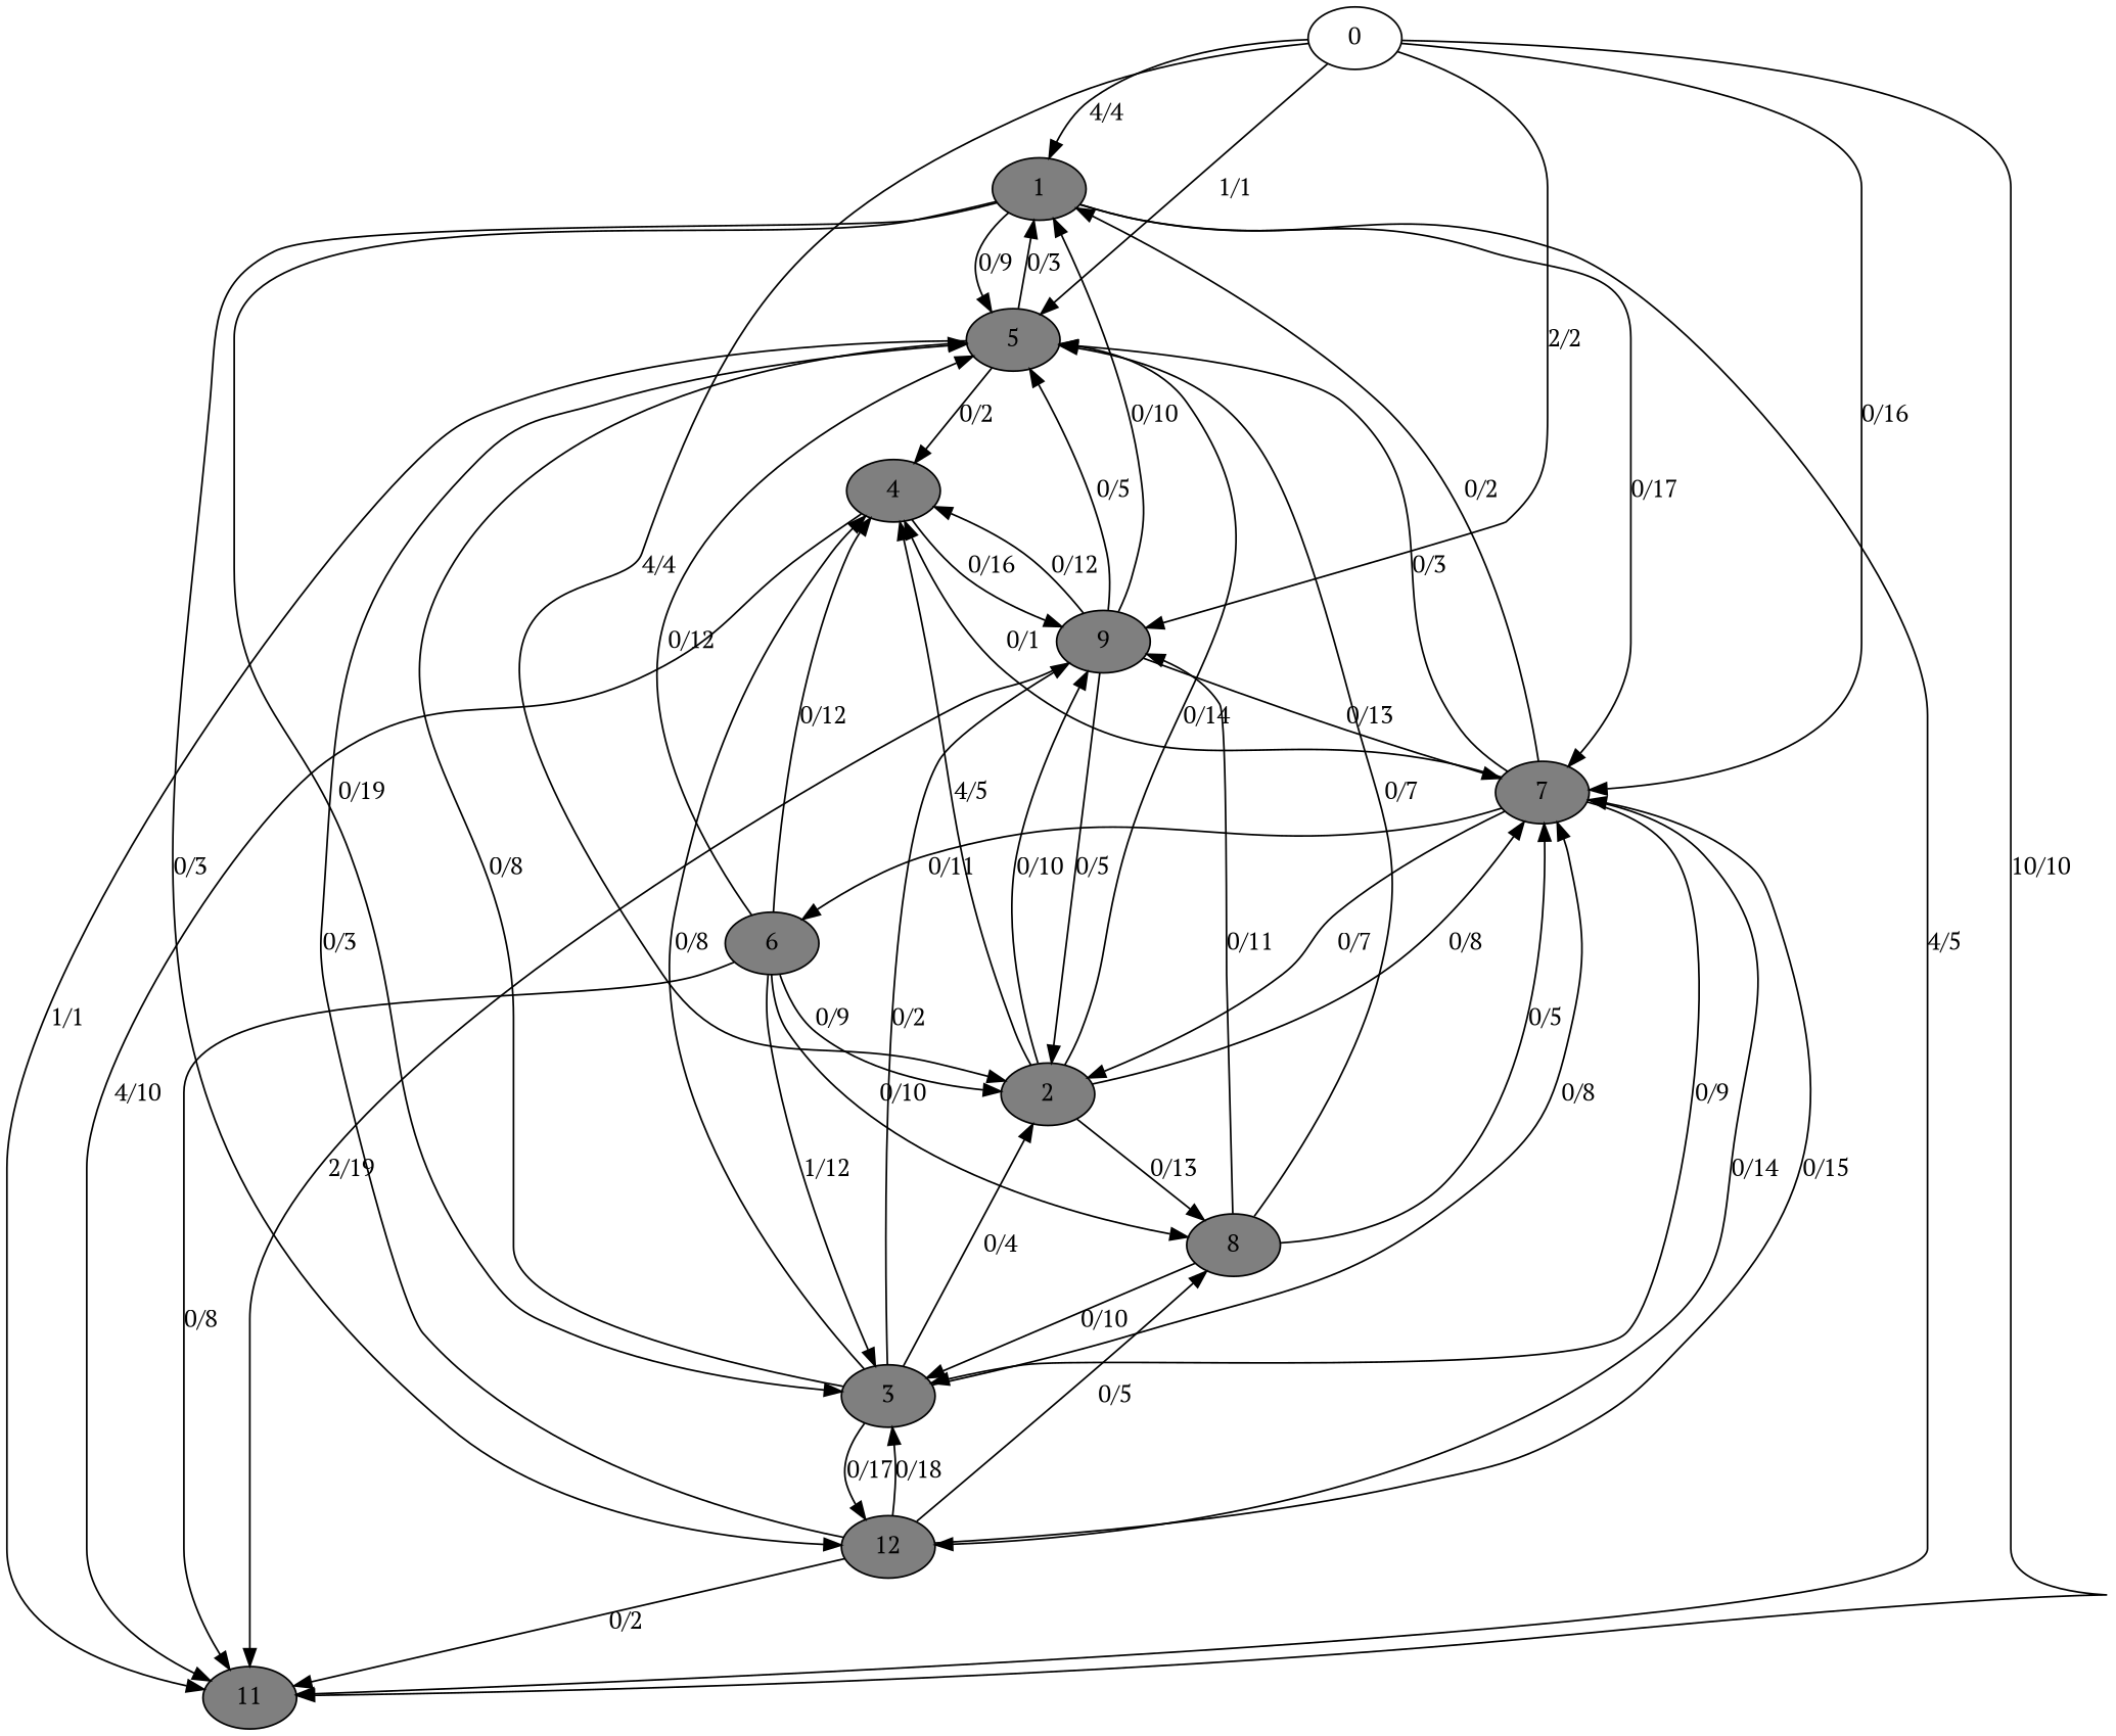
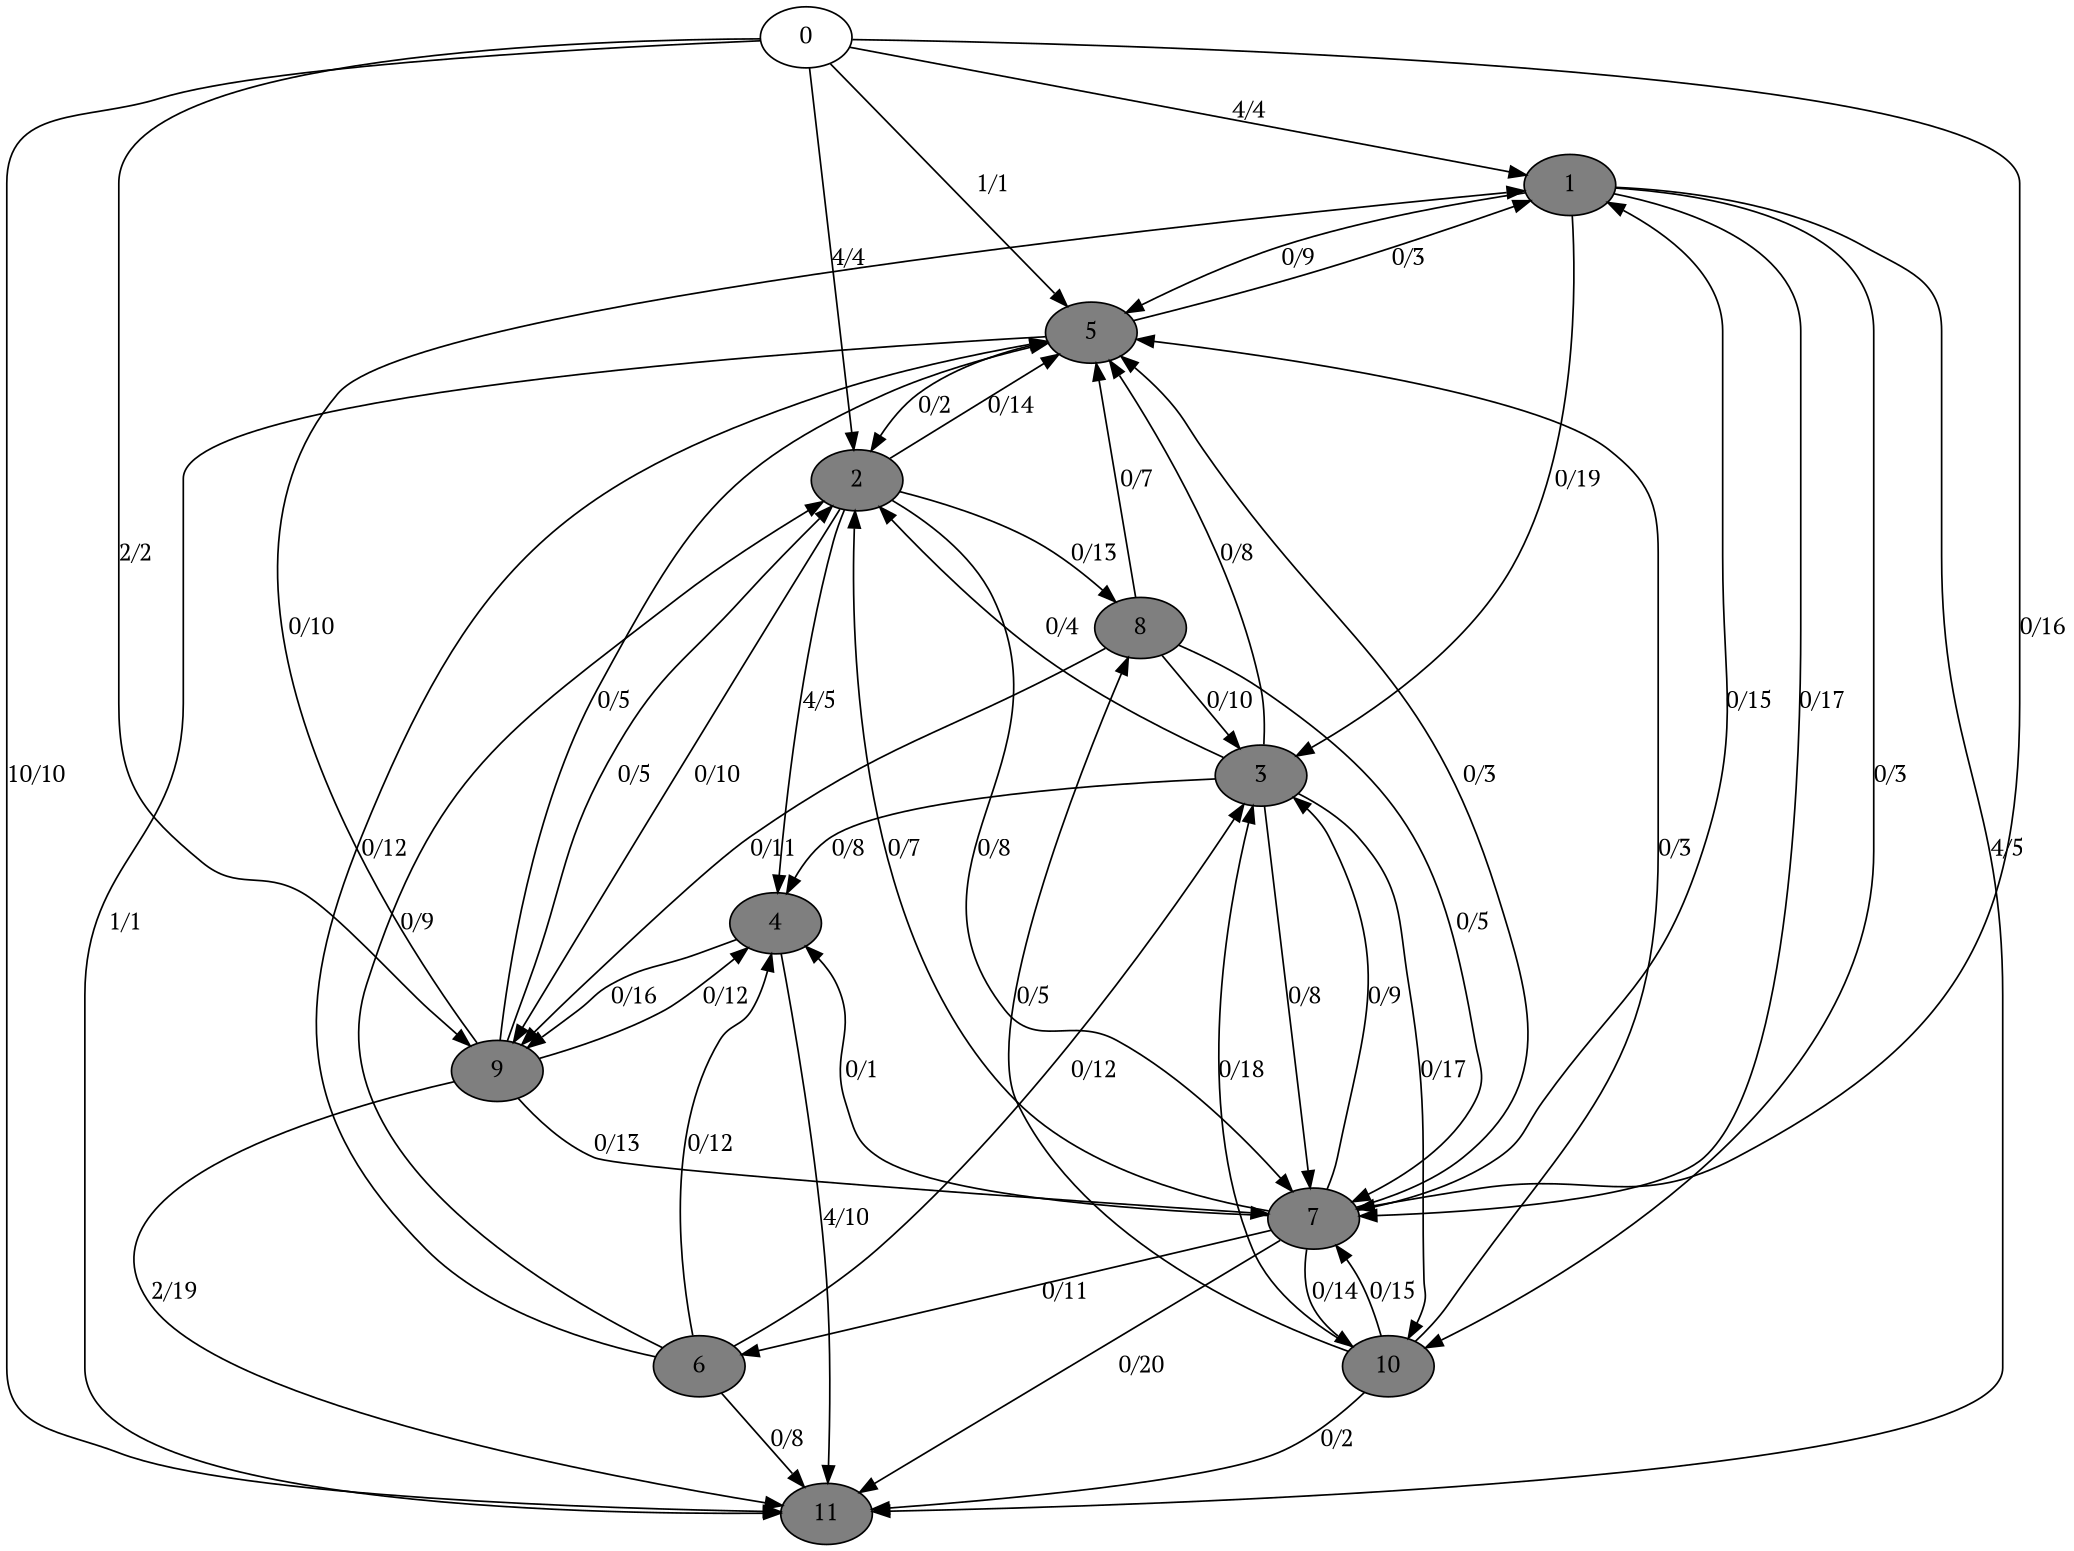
  digraph {
    fontname="PT Serif"
    node [fillcolor=grey50 fontname="PT Serif" style=filled]
    edge [fontname="PT Serif"]
    0 [fillcolor=grey100]
    1
    2
    5
    9
    11
    7
    3
-   10 [label=12]
+   10
    4
    8
    6
    0 -> 1 [label="4/4"]
    0 -> 2 [label="4/4"]
    0 -> 5 [label="1/1"]
    0 -> 9 [label="2/2"]
    0 -> 11 [label="10/10"]
    0 -> 7 [label="0/16"]
    1 -> 5 [label="0/9"]
    1 -> 11 [label="4/5"]
    1 -> 7 [label="0/17"]
    1 -> 3 [label="0/19"]
    1 -> 10 [label="0/3"]
    2 -> 5 [label="0/14"]
    2 -> 9 [label="0/10"]
    2 -> 7 [label="0/8"]
    2 -> 4 [label="4/5"]
    2 -> 8 [label="0/13"]
    5 -> 1 [label="0/3"]
-   5 -> 4 [label="0/2"]
+   5 -> 2 [label="0/2"]
    5 -> 11 [label="1/1"]
    9 -> 1 [label="0/10"]
    9 -> 2 [label="0/5"]
    9 -> 5 [label="0/5"]
    9 -> 11 [label="2/19"]
    9 -> 7 [label="0/13"]
    9 -> 4 [label="0/12"]
-   7 -> 1 [label="0/2"]
+   7 -> 1 [label="0/15"]
    7 -> 2 [label="0/7"]
    7 -> 5 [label="0/3"]
+   7 -> 11 [label="0/20"]
    7 -> 3 [label="0/9"]
    7 -> 10 [label="0/14"]
    7 -> 4 [label="0/1"]
    7 -> 6 [label="0/11"]
    3 -> 2 [label="0/4"]
    3 -> 5 [label="0/8"]
-   3 -> 9 [label="0/2"]
    3 -> 7 [label="0/8"]
    3 -> 10 [label="0/17"]
    3 -> 4 [label="0/8"]
    10 -> 5 [label="0/3"]
    10 -> 11 [label="0/2"]
    10 -> 7 [label="0/15"]
    10 -> 3 [label="0/18"]
    10 -> 8 [label="0/5"]
    4 -> 9 [label="0/16"]
    4 -> 11 [label="4/10"]
    8 -> 5 [label="0/7"]
    8 -> 9 [label="0/11"]
    8 -> 7 [label="0/5"]
    8 -> 3 [label="0/10"]
    6 -> 2 [label="0/9"]
    6 -> 5 [label="0/12"]
    6 -> 11 [label="0/8"]
-   6 -> 3 [label="1/12"]
+   6 -> 3 [label="0/12"]
    6 -> 4 [label="0/12"]
-   6 -> 8 [label="0/10"]
  }
